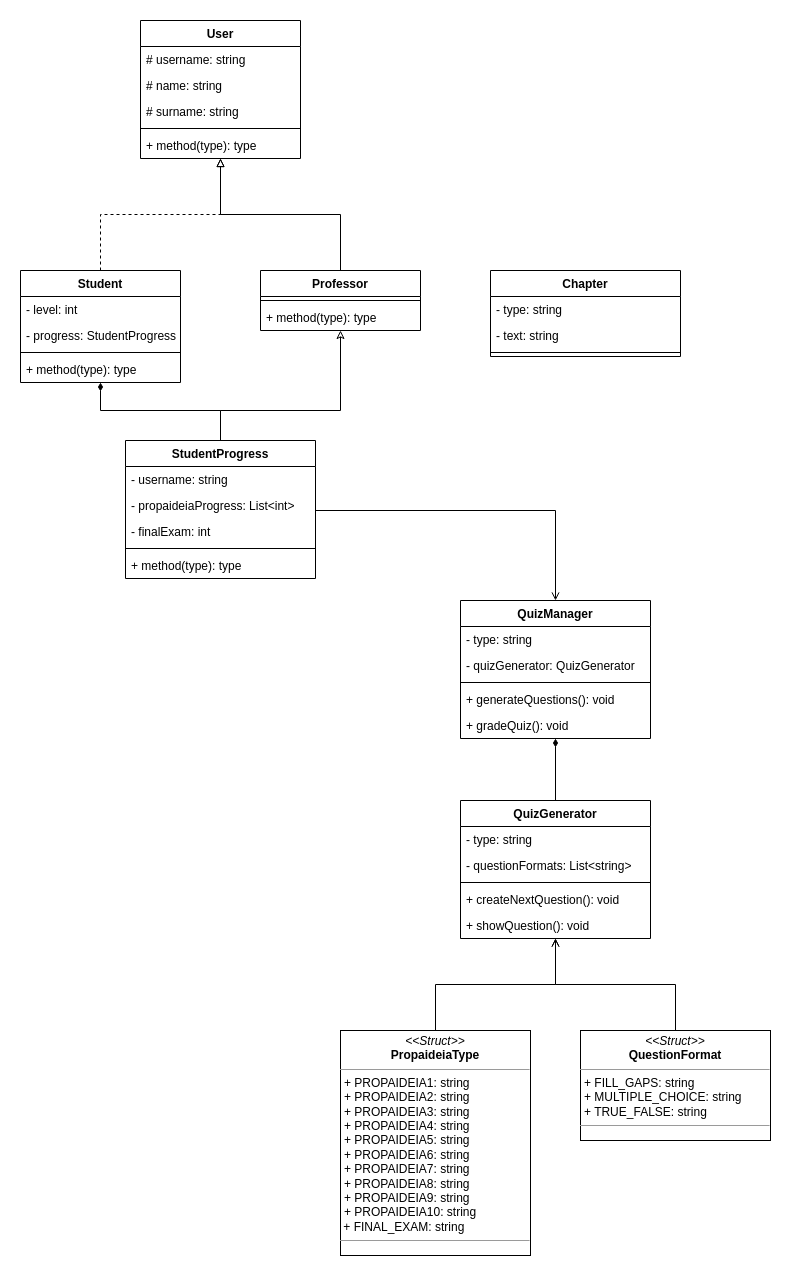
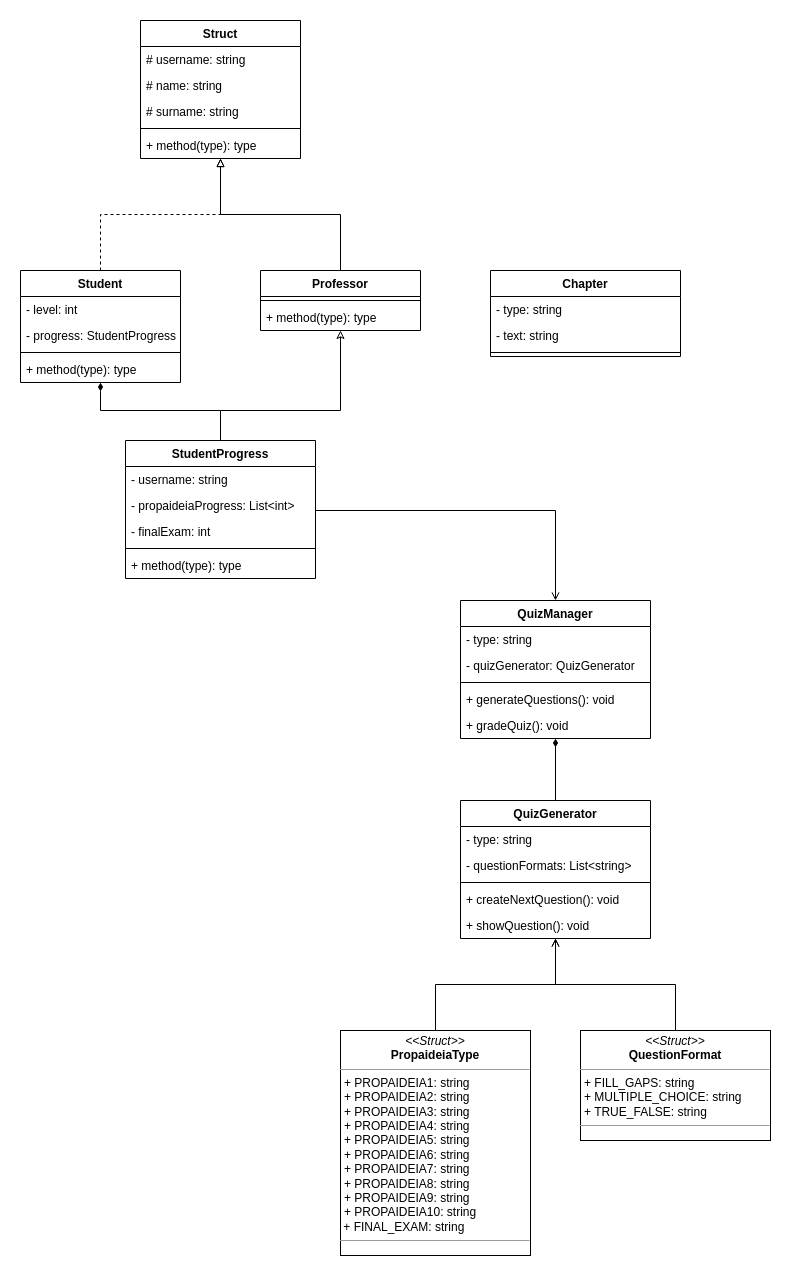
  <mxCell id="0" />
  <mxCell id="1" parent="0" />
  <mxCell id="2" style="edgeStyle=orthogonalEdgeStyle;rounded=0;orthogonalLoop=1;jettySize=auto;html=1;exitX=0.5;exitY=0;exitDx=0;exitDy=0;endArrow=block;endFill=0;dashed=1;" parent="1" source="6" target="15" edge="1"><mxGeometry relative="1" as="geometry" /></mxCell>
  <mxCell id="3" style="edgeStyle=orthogonalEdgeStyle;rounded=0;orthogonalLoop=1;jettySize=auto;html=1;exitX=0.5;exitY=0;exitDx=0;exitDy=0;endArrow=block;endFill=0;" parent="1" source="11" target="15" edge="1"><mxGeometry relative="1" as="geometry" /></mxCell>
  <mxCell id="4" style="edgeStyle=orthogonalEdgeStyle;rounded=0;orthogonalLoop=1;jettySize=auto;html=1;exitX=0.5;exitY=0;exitDx=0;exitDy=0;endArrow=diamondThin;endFill=1;" parent="1" source="42" target="6" edge="1"><mxGeometry relative="1" as="geometry"><Array as="points"><mxPoint x="220" y="410" /><mxPoint x="100" y="410" /></Array></mxGeometry></mxCell>
  <mxCell id="5" style="edgeStyle=orthogonalEdgeStyle;rounded=0;orthogonalLoop=1;jettySize=auto;html=1;exitX=0.5;exitY=0;exitDx=0;exitDy=0;endArrow=classic;endFill=0;" parent="1" source="42" target="11" edge="1"><mxGeometry relative="1" as="geometry"><Array as="points"><mxPoint x="220" y="410" /><mxPoint x="340" y="410" /></Array></mxGeometry></mxCell>
  <mxCell id="6" value="Student" style="swimlane;fontStyle=1;align=center;verticalAlign=top;childLayout=stackLayout;horizontal=1;startSize=26;horizontalStack=0;resizeParent=1;resizeParentMax=0;resizeLast=0;collapsible=1;marginBottom=0;" parent="1" vertex="1"><mxGeometry x="20" y="270" width="160" height="112" as="geometry" /></mxCell>
  <mxCell id="7" value="- level: int" style="text;strokeColor=none;fillColor=none;align=left;verticalAlign=top;spacingLeft=4;spacingRight=4;overflow=hidden;rotatable=0;points=[[0,0.5],[1,0.5]];portConstraint=eastwest;" parent="6" vertex="1"><mxGeometry y="26" width="160" height="26" as="geometry" /></mxCell>
  <mxCell id="8" value="- progress: StudentProgress" style="text;strokeColor=none;fillColor=none;align=left;verticalAlign=top;spacingLeft=4;spacingRight=4;overflow=hidden;rotatable=0;points=[[0,0.5],[1,0.5]];portConstraint=eastwest;" parent="6" vertex="1"><mxGeometry y="52" width="160" height="26" as="geometry" /></mxCell>
  <mxCell id="9" value="" style="line;strokeWidth=1;fillColor=none;align=left;verticalAlign=middle;spacingTop=-1;spacingLeft=3;spacingRight=3;rotatable=0;labelPosition=right;points=[];portConstraint=eastwest;" parent="6" vertex="1"><mxGeometry y="78" width="160" height="8" as="geometry" /></mxCell>
  <mxCell id="10" value="+ method(type): type" style="text;strokeColor=none;fillColor=none;align=left;verticalAlign=top;spacingLeft=4;spacingRight=4;overflow=hidden;rotatable=0;points=[[0,0.5],[1,0.5]];portConstraint=eastwest;" parent="6" vertex="1"><mxGeometry y="86" width="160" height="26" as="geometry" /></mxCell>
  <mxCell id="11" value="Professor" style="swimlane;fontStyle=1;align=center;verticalAlign=top;childLayout=stackLayout;horizontal=1;startSize=26;horizontalStack=0;resizeParent=1;resizeParentMax=0;resizeLast=0;collapsible=1;marginBottom=0;" parent="1" vertex="1"><mxGeometry x="260" y="270" width="160" height="60" as="geometry" /></mxCell>
  <mxCell id="12" value="" style="line;strokeWidth=1;fillColor=none;align=left;verticalAlign=middle;spacingTop=-1;spacingLeft=3;spacingRight=3;rotatable=0;labelPosition=right;points=[];portConstraint=eastwest;" parent="11" vertex="1"><mxGeometry y="26" width="160" height="8" as="geometry" /></mxCell>
  <mxCell id="13" value="+ method(type): type" style="text;strokeColor=none;fillColor=none;align=left;verticalAlign=top;spacingLeft=4;spacingRight=4;overflow=hidden;rotatable=0;points=[[0,0.5],[1,0.5]];portConstraint=eastwest;" parent="11" vertex="1"><mxGeometry y="34" width="160" height="26" as="geometry" /></mxCell>
  <mxCell id="14" style="edgeStyle=orthogonalEdgeStyle;rounded=0;orthogonalLoop=1;jettySize=auto;html=1;exitX=0.5;exitY=0;exitDx=0;exitDy=0;endArrow=open;endFill=0;" parent="1" source="21" target="25" edge="1"><mxGeometry relative="1" as="geometry" /></mxCell>
- <mxCell id="15" value="User" style="swimlane;fontStyle=1;align=center;verticalAlign=top;childLayout=stackLayout;horizontal=1;startSize=26;horizontalStack=0;resizeParent=1;resizeParentMax=0;resizeLast=0;collapsible=1;marginBottom=0;" parent="1" vertex="1"><mxGeometry x="140" y="20" width="160" height="138" as="geometry" /></mxCell>
+ <mxCell id="15" value="Struct" style="swimlane;fontStyle=1;align=center;verticalAlign=top;childLayout=stackLayout;horizontal=1;startSize=26;horizontalStack=0;resizeParent=1;resizeParentMax=0;resizeLast=0;collapsible=1;marginBottom=0;" parent="1" vertex="1"><mxGeometry x="140" y="20" width="160" height="138" as="geometry" /></mxCell>
  <mxCell id="16" value="# username: string" style="text;strokeColor=none;fillColor=none;align=left;verticalAlign=top;spacingLeft=4;spacingRight=4;overflow=hidden;rotatable=0;points=[[0,0.5],[1,0.5]];portConstraint=eastwest;" parent="15" vertex="1"><mxGeometry y="26" width="160" height="26" as="geometry" /></mxCell>
  <mxCell id="17" value="# name: string" style="text;strokeColor=none;fillColor=none;align=left;verticalAlign=top;spacingLeft=4;spacingRight=4;overflow=hidden;rotatable=0;points=[[0,0.5],[1,0.5]];portConstraint=eastwest;" vertex="1" parent="15"><mxGeometry y="52" width="160" height="26" as="geometry" /></mxCell>
  <mxCell id="18" value="# surname: string" style="text;strokeColor=none;fillColor=none;align=left;verticalAlign=top;spacingLeft=4;spacingRight=4;overflow=hidden;rotatable=0;points=[[0,0.5],[1,0.5]];portConstraint=eastwest;" vertex="1" parent="15"><mxGeometry y="78" width="160" height="26" as="geometry" /></mxCell>
  <mxCell id="19" value="" style="line;strokeWidth=1;fillColor=none;align=left;verticalAlign=middle;spacingTop=-1;spacingLeft=3;spacingRight=3;rotatable=0;labelPosition=right;points=[];portConstraint=eastwest;" parent="15" vertex="1"><mxGeometry y="104" width="160" height="8" as="geometry" /></mxCell>
  <mxCell id="20" value="+ method(type): type" style="text;strokeColor=none;fillColor=none;align=left;verticalAlign=top;spacingLeft=4;spacingRight=4;overflow=hidden;rotatable=0;points=[[0,0.5],[1,0.5]];portConstraint=eastwest;" parent="15" vertex="1"><mxGeometry y="112" width="160" height="26" as="geometry" /></mxCell>
  <mxCell id="21" value="&lt;p style=&quot;margin: 0px ; margin-top: 4px ; text-align: center&quot;&gt;&lt;i&gt;&amp;lt;&amp;lt;Struct&amp;gt;&amp;gt;&lt;/i&gt;&lt;br&gt;&lt;span style=&quot;font-weight: 700&quot;&gt;PropaideiaType&lt;/span&gt;&lt;br&gt;&lt;/p&gt;&lt;hr size=&quot;1&quot;&gt;&lt;p style=&quot;margin: 0px ; margin-left: 4px&quot;&gt;+ PROPAIDEIA1: string&lt;/p&gt;&lt;p style=&quot;margin: 0px ; margin-left: 4px&quot;&gt;+ PROPAIDEIA2: string&lt;/p&gt;&lt;div&gt;&lt;p style=&quot;margin: 0px 0px 0px 4px&quot;&gt;+ PROPAIDEIA3: string&lt;/p&gt;&lt;/div&gt;&lt;div&gt;&lt;p style=&quot;margin: 0px 0px 0px 4px&quot;&gt;+ PROPAIDEIA4: string&lt;/p&gt;&lt;/div&gt;&lt;div&gt;&lt;p style=&quot;margin: 0px 0px 0px 4px&quot;&gt;+ PROPAIDEIA5: string&lt;/p&gt;&lt;/div&gt;&lt;div&gt;&lt;p style=&quot;margin: 0px 0px 0px 4px&quot;&gt;+ PROPAIDEIA6: string&lt;/p&gt;&lt;/div&gt;&lt;div&gt;&lt;p style=&quot;margin: 0px 0px 0px 4px&quot;&gt;+ PROPAIDEIA7: string&lt;/p&gt;&lt;/div&gt;&lt;div&gt;&lt;p style=&quot;margin: 0px 0px 0px 4px&quot;&gt;+ PROPAIDEIA8: string&lt;/p&gt;&lt;/div&gt;&lt;div&gt;&lt;p style=&quot;margin: 0px 0px 0px 4px&quot;&gt;+ PROPAIDEIA9: string&lt;/p&gt;&lt;/div&gt;&lt;div&gt;&lt;p style=&quot;margin: 0px 0px 0px 4px&quot;&gt;+ PROPAIDEIA10: string&lt;/p&gt;&lt;/div&gt;&lt;div&gt;&amp;nbsp;+ FINAL_EXAM: string&lt;/div&gt;&lt;hr size=&quot;1&quot;&gt;&lt;p style=&quot;margin: 0px ; margin-left: 4px&quot;&gt;&lt;br&gt;&lt;/p&gt;" style="verticalAlign=top;align=left;overflow=fill;fontSize=12;fontFamily=Helvetica;html=1;" parent="1" vertex="1"><mxGeometry x="340" y="1030" width="190" height="225" as="geometry" /></mxCell>
  <mxCell id="22" style="edgeStyle=orthogonalEdgeStyle;rounded=0;orthogonalLoop=1;jettySize=auto;html=1;exitX=0.5;exitY=0;exitDx=0;exitDy=0;endArrow=open;endFill=0;" parent="1" source="23" target="25" edge="1"><mxGeometry relative="1" as="geometry" /></mxCell>
  <mxCell id="23" value="&lt;p style=&quot;margin: 0px ; margin-top: 4px ; text-align: center&quot;&gt;&lt;i&gt;&amp;lt;&amp;lt;Struct&amp;gt;&amp;gt;&lt;/i&gt;&lt;br&gt;&lt;span style=&quot;font-weight: 700&quot;&gt;QuestionFormat&lt;/span&gt;&lt;br&gt;&lt;/p&gt;&lt;hr size=&quot;1&quot;&gt;&lt;p style=&quot;margin: 0px ; margin-left: 4px&quot;&gt;+ FILL_GAPS: string&lt;/p&gt;&lt;p style=&quot;margin: 0px ; margin-left: 4px&quot;&gt;+ MULTIPLE_CHOICE: string&lt;br&gt;&lt;/p&gt;&lt;p style=&quot;margin: 0px ; margin-left: 4px&quot;&gt;+ TRUE_FALSE: string&lt;br&gt;&lt;/p&gt;&lt;hr size=&quot;1&quot;&gt;&lt;p style=&quot;margin: 0px ; margin-left: 4px&quot;&gt;&lt;br&gt;&lt;/p&gt;" style="verticalAlign=top;align=left;overflow=fill;fontSize=12;fontFamily=Helvetica;html=1;" parent="1" vertex="1"><mxGeometry x="580" y="1030" width="190" height="110" as="geometry" /></mxCell>
  <mxCell id="24" style="edgeStyle=orthogonalEdgeStyle;rounded=0;orthogonalLoop=1;jettySize=auto;html=1;exitX=0.5;exitY=0;exitDx=0;exitDy=0;endArrow=diamondThin;endFill=1;" parent="1" source="25" target="32" edge="1"><mxGeometry relative="1" as="geometry" /></mxCell>
  <mxCell id="25" value="QuizGenerator" style="swimlane;fontStyle=1;align=center;verticalAlign=top;childLayout=stackLayout;horizontal=1;startSize=26;horizontalStack=0;resizeParent=1;resizeParentMax=0;resizeLast=0;collapsible=1;marginBottom=0;" parent="1" vertex="1"><mxGeometry x="460" y="800" width="190" height="138" as="geometry" /></mxCell>
  <mxCell id="26" value="- type: string" style="text;strokeColor=none;fillColor=none;align=left;verticalAlign=top;spacingLeft=4;spacingRight=4;overflow=hidden;rotatable=0;points=[[0,0.5],[1,0.5]];portConstraint=eastwest;" parent="25" vertex="1"><mxGeometry y="26" width="190" height="26" as="geometry" /></mxCell>
  <mxCell id="27" value="- questionFormats: List&lt;string&gt;" style="text;strokeColor=none;fillColor=none;align=left;verticalAlign=top;spacingLeft=4;spacingRight=4;overflow=hidden;rotatable=0;points=[[0,0.5],[1,0.5]];portConstraint=eastwest;" parent="25" vertex="1"><mxGeometry y="52" width="190" height="26" as="geometry" /></mxCell>
  <mxCell id="28" value="" style="line;strokeWidth=1;fillColor=none;align=left;verticalAlign=middle;spacingTop=-1;spacingLeft=3;spacingRight=3;rotatable=0;labelPosition=right;points=[];portConstraint=eastwest;" parent="25" vertex="1"><mxGeometry y="78" width="190" height="8" as="geometry" /></mxCell>
  <mxCell id="29" value="+ createNextQuestion(): void" style="text;strokeColor=none;fillColor=none;align=left;verticalAlign=top;spacingLeft=4;spacingRight=4;overflow=hidden;rotatable=0;points=[[0,0.5],[1,0.5]];portConstraint=eastwest;" parent="25" vertex="1"><mxGeometry y="86" width="190" height="26" as="geometry" /></mxCell>
  <mxCell id="30" value="+ showQuestion(): void" style="text;strokeColor=none;fillColor=none;align=left;verticalAlign=top;spacingLeft=4;spacingRight=4;overflow=hidden;rotatable=0;points=[[0,0.5],[1,0.5]];portConstraint=eastwest;" parent="25" vertex="1"><mxGeometry y="112" width="190" height="26" as="geometry" /></mxCell>
  <mxCell id="31" style="edgeStyle=orthogonalEdgeStyle;rounded=0;orthogonalLoop=1;jettySize=auto;html=1;exitX=0.5;exitY=0;exitDx=0;exitDy=0;endArrow=none;endFill=0;startArrow=open;startFill=0;" parent="1" source="32" target="42" edge="1"><mxGeometry relative="1" as="geometry"><Array as="points"><mxPoint x="555" y="510" /></Array></mxGeometry></mxCell>
  <mxCell id="32" value="QuizManager" style="swimlane;fontStyle=1;align=center;verticalAlign=top;childLayout=stackLayout;horizontal=1;startSize=26;horizontalStack=0;resizeParent=1;resizeParentMax=0;resizeLast=0;collapsible=1;marginBottom=0;" parent="1" vertex="1"><mxGeometry x="460" y="600" width="190" height="138" as="geometry" /></mxCell>
  <mxCell id="33" value="- type: string" style="text;strokeColor=none;fillColor=none;align=left;verticalAlign=top;spacingLeft=4;spacingRight=4;overflow=hidden;rotatable=0;points=[[0,0.5],[1,0.5]];portConstraint=eastwest;" parent="32" vertex="1"><mxGeometry y="26" width="190" height="26" as="geometry" /></mxCell>
  <mxCell id="34" value="- quizGenerator: QuizGenerator" style="text;strokeColor=none;fillColor=none;align=left;verticalAlign=top;spacingLeft=4;spacingRight=4;overflow=hidden;rotatable=0;points=[[0,0.5],[1,0.5]];portConstraint=eastwest;" parent="32" vertex="1"><mxGeometry y="52" width="190" height="26" as="geometry" /></mxCell>
  <mxCell id="35" value="" style="line;strokeWidth=1;fillColor=none;align=left;verticalAlign=middle;spacingTop=-1;spacingLeft=3;spacingRight=3;rotatable=0;labelPosition=right;points=[];portConstraint=eastwest;" parent="32" vertex="1"><mxGeometry y="78" width="190" height="8" as="geometry" /></mxCell>
  <mxCell id="36" value="+ generateQuestions(): void" style="text;strokeColor=none;fillColor=none;align=left;verticalAlign=top;spacingLeft=4;spacingRight=4;overflow=hidden;rotatable=0;points=[[0,0.5],[1,0.5]];portConstraint=eastwest;" parent="32" vertex="1"><mxGeometry y="86" width="190" height="26" as="geometry" /></mxCell>
  <mxCell id="37" value="+ gradeQuiz(): void" style="text;strokeColor=none;fillColor=none;align=left;verticalAlign=top;spacingLeft=4;spacingRight=4;overflow=hidden;rotatable=0;points=[[0,0.5],[1,0.5]];portConstraint=eastwest;" parent="32" vertex="1"><mxGeometry y="112" width="190" height="26" as="geometry" /></mxCell>
  <mxCell id="38" value="Chapter" style="swimlane;fontStyle=1;align=center;verticalAlign=top;childLayout=stackLayout;horizontal=1;startSize=26;horizontalStack=0;resizeParent=1;resizeParentMax=0;resizeLast=0;collapsible=1;marginBottom=0;" parent="1" vertex="1"><mxGeometry x="490" y="270" width="190" height="86" as="geometry" /></mxCell>
  <mxCell id="39" value="- type: string" style="text;strokeColor=none;fillColor=none;align=left;verticalAlign=top;spacingLeft=4;spacingRight=4;overflow=hidden;rotatable=0;points=[[0,0.5],[1,0.5]];portConstraint=eastwest;" parent="38" vertex="1"><mxGeometry y="26" width="190" height="26" as="geometry" /></mxCell>
  <mxCell id="40" value="- text: string" style="text;strokeColor=none;fillColor=none;align=left;verticalAlign=top;spacingLeft=4;spacingRight=4;overflow=hidden;rotatable=0;points=[[0,0.5],[1,0.5]];portConstraint=eastwest;" parent="38" vertex="1"><mxGeometry y="52" width="190" height="26" as="geometry" /></mxCell>
  <mxCell id="41" value="" style="line;strokeWidth=1;fillColor=none;align=left;verticalAlign=middle;spacingTop=-1;spacingLeft=3;spacingRight=3;rotatable=0;labelPosition=right;points=[];portConstraint=eastwest;" parent="38" vertex="1"><mxGeometry y="78" width="190" height="8" as="geometry" /></mxCell>
  <mxCell id="42" value="StudentProgress" style="swimlane;fontStyle=1;align=center;verticalAlign=top;childLayout=stackLayout;horizontal=1;startSize=26;horizontalStack=0;resizeParent=1;resizeParentMax=0;resizeLast=0;collapsible=1;marginBottom=0;" parent="1" vertex="1"><mxGeometry x="125" y="440" width="190" height="138" as="geometry" /></mxCell>
  <mxCell id="43" value="- username: string" style="text;strokeColor=none;fillColor=none;align=left;verticalAlign=top;spacingLeft=4;spacingRight=4;overflow=hidden;rotatable=0;points=[[0,0.5],[1,0.5]];portConstraint=eastwest;" parent="42" vertex="1"><mxGeometry y="26" width="190" height="26" as="geometry" /></mxCell>
  <mxCell id="44" value="- propaideiaProgress: List&lt;int&gt;" style="text;strokeColor=none;fillColor=none;align=left;verticalAlign=top;spacingLeft=4;spacingRight=4;overflow=hidden;rotatable=0;points=[[0,0.5],[1,0.5]];portConstraint=eastwest;" parent="42" vertex="1"><mxGeometry y="52" width="190" height="26" as="geometry" /></mxCell>
  <mxCell id="45" value="- finalExam: int" style="text;strokeColor=none;fillColor=none;align=left;verticalAlign=top;spacingLeft=4;spacingRight=4;overflow=hidden;rotatable=0;points=[[0,0.5],[1,0.5]];portConstraint=eastwest;" parent="42" vertex="1"><mxGeometry y="78" width="190" height="26" as="geometry" /></mxCell>
  <mxCell id="46" value="" style="line;strokeWidth=1;fillColor=none;align=left;verticalAlign=middle;spacingTop=-1;spacingLeft=3;spacingRight=3;rotatable=0;labelPosition=right;points=[];portConstraint=eastwest;" parent="42" vertex="1"><mxGeometry y="104" width="190" height="8" as="geometry" /></mxCell>
  <mxCell id="47" value="+ method(type): type" style="text;strokeColor=none;fillColor=none;align=left;verticalAlign=top;spacingLeft=4;spacingRight=4;overflow=hidden;rotatable=0;points=[[0,0.5],[1,0.5]];portConstraint=eastwest;" parent="42" vertex="1"><mxGeometry y="112" width="190" height="26" as="geometry" /></mxCell>
